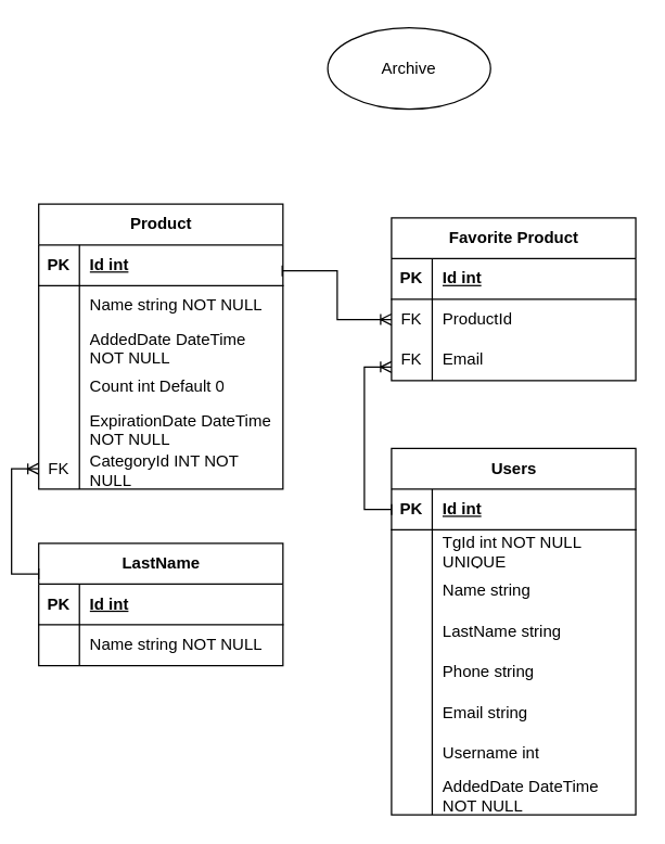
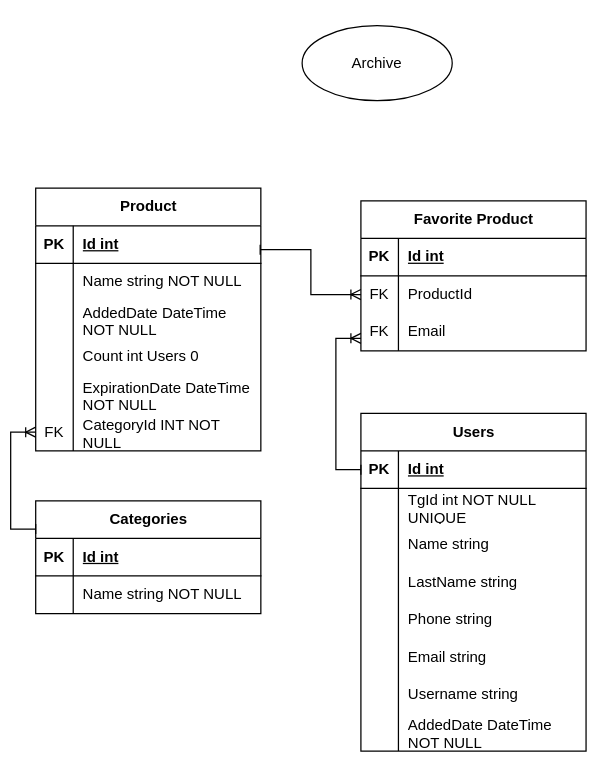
  <mxCell id="0" />
  <mxCell id="1" parent="0" />
  <mxCell id="2" value="Product" style="shape=table;startSize=30;container=1;collapsible=1;childLayout=tableLayout;fixedRows=1;rowLines=0;fontStyle=1;align=center;resizeLast=1;html=1;" vertex="1" parent="1"><mxGeometry x="20" y="150" width="180" height="210" as="geometry" /></mxCell>
  <mxCell id="3" value="" style="shape=tableRow;horizontal=0;startSize=0;swimlaneHead=0;swimlaneBody=0;fillColor=none;collapsible=0;dropTarget=0;points=[[0,0.5],[1,0.5]];portConstraint=eastwest;top=0;left=0;right=0;bottom=1;" vertex="1" parent="2"><mxGeometry y="30" width="180" height="30" as="geometry" /></mxCell>
  <mxCell id="4" value="PK" style="shape=partialRectangle;connectable=0;fillColor=none;top=0;left=0;bottom=0;right=0;fontStyle=1;overflow=hidden;whiteSpace=wrap;html=1;" vertex="1" parent="3"><mxGeometry width="30" height="30" as="geometry"><mxRectangle width="30" height="30" as="alternateBounds" /></mxGeometry></mxCell>
  <mxCell id="5" value="Id int" style="shape=partialRectangle;connectable=0;fillColor=none;top=0;left=0;bottom=0;right=0;align=left;spacingLeft=6;fontStyle=5;overflow=hidden;whiteSpace=wrap;html=1;" vertex="1" parent="3"><mxGeometry x="30" width="150" height="30" as="geometry"><mxRectangle width="150" height="30" as="alternateBounds" /></mxGeometry></mxCell>
  <mxCell id="6" value="" style="shape=tableRow;horizontal=0;startSize=0;swimlaneHead=0;swimlaneBody=0;fillColor=none;collapsible=0;dropTarget=0;points=[[0,0.5],[1,0.5]];portConstraint=eastwest;top=0;left=0;right=0;bottom=0;" vertex="1" parent="2"><mxGeometry y="60" width="180" height="30" as="geometry" /></mxCell>
  <mxCell id="7" value="" style="shape=partialRectangle;connectable=0;fillColor=none;top=0;left=0;bottom=0;right=0;editable=1;overflow=hidden;whiteSpace=wrap;html=1;" vertex="1" parent="6"><mxGeometry width="30" height="30" as="geometry"><mxRectangle width="30" height="30" as="alternateBounds" /></mxGeometry></mxCell>
  <mxCell id="8" value="Name string NOT NULL" style="shape=partialRectangle;connectable=0;fillColor=none;top=0;left=0;bottom=0;right=0;align=left;spacingLeft=6;overflow=hidden;whiteSpace=wrap;html=1;" vertex="1" parent="6"><mxGeometry x="30" width="150" height="30" as="geometry"><mxRectangle width="150" height="30" as="alternateBounds" /></mxGeometry></mxCell>
  <mxCell id="9" value="" style="shape=tableRow;horizontal=0;startSize=0;swimlaneHead=0;swimlaneBody=0;fillColor=none;collapsible=0;dropTarget=0;points=[[0,0.5],[1,0.5]];portConstraint=eastwest;top=0;left=0;right=0;bottom=0;" vertex="1" parent="2"><mxGeometry y="90" width="180" height="30" as="geometry" /></mxCell>
  <mxCell id="10" value="" style="shape=partialRectangle;connectable=0;fillColor=none;top=0;left=0;bottom=0;right=0;editable=1;overflow=hidden;whiteSpace=wrap;html=1;" vertex="1" parent="9"><mxGeometry width="30" height="30" as="geometry"><mxRectangle width="30" height="30" as="alternateBounds" /></mxGeometry></mxCell>
  <mxCell id="11" value="AddedDate DateTime NOT NULL" style="shape=partialRectangle;connectable=0;fillColor=none;top=0;left=0;bottom=0;right=0;align=left;spacingLeft=6;overflow=hidden;whiteSpace=wrap;html=1;" vertex="1" parent="9"><mxGeometry x="30" width="150" height="30" as="geometry"><mxRectangle width="150" height="30" as="alternateBounds" /></mxGeometry></mxCell>
  <mxCell id="12" value="" style="shape=tableRow;horizontal=0;startSize=0;swimlaneHead=0;swimlaneBody=0;fillColor=none;collapsible=0;dropTarget=0;points=[[0,0.5],[1,0.5]];portConstraint=eastwest;top=0;left=0;right=0;bottom=0;" vertex="1" parent="2"><mxGeometry y="120" width="180" height="30" as="geometry" /></mxCell>
  <mxCell id="13" value="" style="shape=partialRectangle;connectable=0;fillColor=none;top=0;left=0;bottom=0;right=0;editable=1;overflow=hidden;whiteSpace=wrap;html=1;" vertex="1" parent="12"><mxGeometry width="30" height="30" as="geometry"><mxRectangle width="30" height="30" as="alternateBounds" /></mxGeometry></mxCell>
- <mxCell id="14" value="Count int Default 0" style="shape=partialRectangle;connectable=0;fillColor=none;top=0;left=0;bottom=0;right=0;align=left;spacingLeft=6;overflow=hidden;whiteSpace=wrap;html=1;" vertex="1" parent="12"><mxGeometry x="30" width="150" height="30" as="geometry"><mxRectangle width="150" height="30" as="alternateBounds" /></mxGeometry></mxCell>
+ <mxCell id="14" value="Count int Users 0" style="shape=partialRectangle;connectable=0;fillColor=none;top=0;left=0;bottom=0;right=0;align=left;spacingLeft=6;overflow=hidden;whiteSpace=wrap;html=1;" vertex="1" parent="12"><mxGeometry x="30" width="150" height="30" as="geometry"><mxRectangle width="150" height="30" as="alternateBounds" /></mxGeometry></mxCell>
  <mxCell id="15" style="shape=tableRow;horizontal=0;startSize=0;swimlaneHead=0;swimlaneBody=0;fillColor=none;collapsible=0;dropTarget=0;points=[[0,0.5],[1,0.5]];portConstraint=eastwest;top=0;left=0;right=0;bottom=0;" vertex="1" parent="2"><mxGeometry y="150" width="180" height="30" as="geometry" /></mxCell>
  <mxCell id="16" style="shape=partialRectangle;connectable=0;fillColor=none;top=0;left=0;bottom=0;right=0;editable=1;overflow=hidden;whiteSpace=wrap;html=1;" vertex="1" parent="15"><mxGeometry width="30" height="30" as="geometry"><mxRectangle width="30" height="30" as="alternateBounds" /></mxGeometry></mxCell>
  <mxCell id="17" value="ExpirationDate DateTime NOT NULL" style="shape=partialRectangle;connectable=0;fillColor=none;top=0;left=0;bottom=0;right=0;align=left;spacingLeft=6;overflow=hidden;whiteSpace=wrap;html=1;" vertex="1" parent="15"><mxGeometry x="30" width="150" height="30" as="geometry"><mxRectangle width="150" height="30" as="alternateBounds" /></mxGeometry></mxCell>
  <mxCell id="18" style="shape=tableRow;horizontal=0;startSize=0;swimlaneHead=0;swimlaneBody=0;fillColor=none;collapsible=0;dropTarget=0;points=[[0,0.5],[1,0.5]];portConstraint=eastwest;top=0;left=0;right=0;bottom=0;" vertex="1" parent="2"><mxGeometry y="180" width="180" height="30" as="geometry" /></mxCell>
  <mxCell id="19" value="FK" style="shape=partialRectangle;connectable=0;fillColor=none;top=0;left=0;bottom=0;right=0;editable=1;overflow=hidden;whiteSpace=wrap;html=1;" vertex="1" parent="18"><mxGeometry width="30" height="30" as="geometry"><mxRectangle width="30" height="30" as="alternateBounds" /></mxGeometry></mxCell>
  <mxCell id="20" value="CategoryId INT NOT NULL" style="shape=partialRectangle;connectable=0;fillColor=none;top=0;left=0;bottom=0;right=0;align=left;spacingLeft=6;overflow=hidden;whiteSpace=wrap;html=1;" vertex="1" parent="18"><mxGeometry x="30" width="150" height="30" as="geometry"><mxRectangle width="150" height="30" as="alternateBounds" /></mxGeometry></mxCell>
- <mxCell id="21" value="LastName" style="shape=table;startSize=30;container=1;collapsible=1;childLayout=tableLayout;fixedRows=1;rowLines=0;fontStyle=1;align=center;resizeLast=1;html=1;" vertex="1" parent="1"><mxGeometry x="20" y="400" width="180" height="90" as="geometry" /></mxCell>
+ <mxCell id="21" value="Categories" style="shape=table;startSize=30;container=1;collapsible=1;childLayout=tableLayout;fixedRows=1;rowLines=0;fontStyle=1;align=center;resizeLast=1;html=1;" vertex="1" parent="1"><mxGeometry x="20" y="400" width="180" height="90" as="geometry" /></mxCell>
  <mxCell id="22" value="" style="shape=tableRow;horizontal=0;startSize=0;swimlaneHead=0;swimlaneBody=0;fillColor=none;collapsible=0;dropTarget=0;points=[[0,0.5],[1,0.5]];portConstraint=eastwest;top=0;left=0;right=0;bottom=1;" vertex="1" parent="21"><mxGeometry y="30" width="180" height="30" as="geometry" /></mxCell>
  <mxCell id="23" value="PK" style="shape=partialRectangle;connectable=0;fillColor=none;top=0;left=0;bottom=0;right=0;fontStyle=1;overflow=hidden;whiteSpace=wrap;html=1;" vertex="1" parent="22"><mxGeometry width="30" height="30" as="geometry"><mxRectangle width="30" height="30" as="alternateBounds" /></mxGeometry></mxCell>
  <mxCell id="24" value="Id int" style="shape=partialRectangle;connectable=0;fillColor=none;top=0;left=0;bottom=0;right=0;align=left;spacingLeft=6;fontStyle=5;overflow=hidden;whiteSpace=wrap;html=1;" vertex="1" parent="22"><mxGeometry x="30" width="150" height="30" as="geometry"><mxRectangle width="150" height="30" as="alternateBounds" /></mxGeometry></mxCell>
  <mxCell id="25" value="" style="shape=tableRow;horizontal=0;startSize=0;swimlaneHead=0;swimlaneBody=0;fillColor=none;collapsible=0;dropTarget=0;points=[[0,0.5],[1,0.5]];portConstraint=eastwest;top=0;left=0;right=0;bottom=0;" vertex="1" parent="21"><mxGeometry y="60" width="180" height="30" as="geometry" /></mxCell>
  <mxCell id="26" value="" style="shape=partialRectangle;connectable=0;fillColor=none;top=0;left=0;bottom=0;right=0;editable=1;overflow=hidden;whiteSpace=wrap;html=1;" vertex="1" parent="25"><mxGeometry width="30" height="30" as="geometry"><mxRectangle width="30" height="30" as="alternateBounds" /></mxGeometry></mxCell>
  <mxCell id="27" value="Name string NOT NULL" style="shape=partialRectangle;connectable=0;fillColor=none;top=0;left=0;bottom=0;right=0;align=left;spacingLeft=6;overflow=hidden;whiteSpace=wrap;html=1;" vertex="1" parent="25"><mxGeometry x="30" width="150" height="30" as="geometry"><mxRectangle width="150" height="30" as="alternateBounds" /></mxGeometry></mxCell>
  <mxCell id="28" value="Users" style="shape=table;startSize=30;container=1;collapsible=1;childLayout=tableLayout;fixedRows=1;rowLines=0;fontStyle=1;align=center;resizeLast=1;html=1;" vertex="1" parent="1"><mxGeometry x="280" y="330" width="180" height="270" as="geometry" /></mxCell>
  <mxCell id="29" value="" style="shape=tableRow;horizontal=0;startSize=0;swimlaneHead=0;swimlaneBody=0;fillColor=none;collapsible=0;dropTarget=0;points=[[0,0.5],[1,0.5]];portConstraint=eastwest;top=0;left=0;right=0;bottom=1;" vertex="1" parent="28"><mxGeometry y="30" width="180" height="30" as="geometry" /></mxCell>
  <mxCell id="30" value="PK" style="shape=partialRectangle;connectable=0;fillColor=none;top=0;left=0;bottom=0;right=0;fontStyle=1;overflow=hidden;whiteSpace=wrap;html=1;" vertex="1" parent="29"><mxGeometry width="30" height="30" as="geometry"><mxRectangle width="30" height="30" as="alternateBounds" /></mxGeometry></mxCell>
  <mxCell id="31" value="Id int" style="shape=partialRectangle;connectable=0;fillColor=none;top=0;left=0;bottom=0;right=0;align=left;spacingLeft=6;fontStyle=5;overflow=hidden;whiteSpace=wrap;html=1;" vertex="1" parent="29"><mxGeometry x="30" width="150" height="30" as="geometry"><mxRectangle width="150" height="30" as="alternateBounds" /></mxGeometry></mxCell>
  <mxCell id="32" value="" style="shape=tableRow;horizontal=0;startSize=0;swimlaneHead=0;swimlaneBody=0;fillColor=none;collapsible=0;dropTarget=0;points=[[0,0.5],[1,0.5]];portConstraint=eastwest;top=0;left=0;right=0;bottom=0;" vertex="1" parent="28"><mxGeometry y="60" width="180" height="30" as="geometry" /></mxCell>
  <mxCell id="33" value="" style="shape=partialRectangle;connectable=0;fillColor=none;top=0;left=0;bottom=0;right=0;editable=1;overflow=hidden;whiteSpace=wrap;html=1;" vertex="1" parent="32"><mxGeometry width="30" height="30" as="geometry"><mxRectangle width="30" height="30" as="alternateBounds" /></mxGeometry></mxCell>
  <mxCell id="34" value="TgId int NOT NULL UNIQUE" style="shape=partialRectangle;connectable=0;fillColor=none;top=0;left=0;bottom=0;right=0;align=left;spacingLeft=6;overflow=hidden;whiteSpace=wrap;html=1;" vertex="1" parent="32"><mxGeometry x="30" width="150" height="30" as="geometry"><mxRectangle width="150" height="30" as="alternateBounds" /></mxGeometry></mxCell>
  <mxCell id="35" value="" style="shape=tableRow;horizontal=0;startSize=0;swimlaneHead=0;swimlaneBody=0;fillColor=none;collapsible=0;dropTarget=0;points=[[0,0.5],[1,0.5]];portConstraint=eastwest;top=0;left=0;right=0;bottom=0;" vertex="1" parent="28"><mxGeometry y="90" width="180" height="30" as="geometry" /></mxCell>
  <mxCell id="36" value="" style="shape=partialRectangle;connectable=0;fillColor=none;top=0;left=0;bottom=0;right=0;editable=1;overflow=hidden;whiteSpace=wrap;html=1;" vertex="1" parent="35"><mxGeometry width="30" height="30" as="geometry"><mxRectangle width="30" height="30" as="alternateBounds" /></mxGeometry></mxCell>
  <mxCell id="37" value="Name string" style="shape=partialRectangle;connectable=0;fillColor=none;top=0;left=0;bottom=0;right=0;align=left;spacingLeft=6;overflow=hidden;whiteSpace=wrap;html=1;" vertex="1" parent="35"><mxGeometry x="30" width="150" height="30" as="geometry"><mxRectangle width="150" height="30" as="alternateBounds" /></mxGeometry></mxCell>
  <mxCell id="38" value="" style="shape=tableRow;horizontal=0;startSize=0;swimlaneHead=0;swimlaneBody=0;fillColor=none;collapsible=0;dropTarget=0;points=[[0,0.5],[1,0.5]];portConstraint=eastwest;top=0;left=0;right=0;bottom=0;" vertex="1" parent="28"><mxGeometry y="120" width="180" height="30" as="geometry" /></mxCell>
  <mxCell id="39" value="" style="shape=partialRectangle;connectable=0;fillColor=none;top=0;left=0;bottom=0;right=0;editable=1;overflow=hidden;whiteSpace=wrap;html=1;" vertex="1" parent="38"><mxGeometry width="30" height="30" as="geometry"><mxRectangle width="30" height="30" as="alternateBounds" /></mxGeometry></mxCell>
  <mxCell id="40" value="LastName string" style="shape=partialRectangle;connectable=0;fillColor=none;top=0;left=0;bottom=0;right=0;align=left;spacingLeft=6;overflow=hidden;whiteSpace=wrap;html=1;" vertex="1" parent="38"><mxGeometry x="30" width="150" height="30" as="geometry"><mxRectangle width="150" height="30" as="alternateBounds" /></mxGeometry></mxCell>
  <mxCell id="41" style="shape=tableRow;horizontal=0;startSize=0;swimlaneHead=0;swimlaneBody=0;fillColor=none;collapsible=0;dropTarget=0;points=[[0,0.5],[1,0.5]];portConstraint=eastwest;top=0;left=0;right=0;bottom=0;" vertex="1" parent="28"><mxGeometry y="150" width="180" height="30" as="geometry" /></mxCell>
  <mxCell id="42" style="shape=partialRectangle;connectable=0;fillColor=none;top=0;left=0;bottom=0;right=0;editable=1;overflow=hidden;whiteSpace=wrap;html=1;" vertex="1" parent="41"><mxGeometry width="30" height="30" as="geometry"><mxRectangle width="30" height="30" as="alternateBounds" /></mxGeometry></mxCell>
  <mxCell id="43" value="Phone string" style="shape=partialRectangle;connectable=0;fillColor=none;top=0;left=0;bottom=0;right=0;align=left;spacingLeft=6;overflow=hidden;whiteSpace=wrap;html=1;" vertex="1" parent="41"><mxGeometry x="30" width="150" height="30" as="geometry"><mxRectangle width="150" height="30" as="alternateBounds" /></mxGeometry></mxCell>
  <mxCell id="44" style="shape=tableRow;horizontal=0;startSize=0;swimlaneHead=0;swimlaneBody=0;fillColor=none;collapsible=0;dropTarget=0;points=[[0,0.5],[1,0.5]];portConstraint=eastwest;top=0;left=0;right=0;bottom=0;" vertex="1" parent="28"><mxGeometry y="180" width="180" height="30" as="geometry" /></mxCell>
  <mxCell id="45" style="shape=partialRectangle;connectable=0;fillColor=none;top=0;left=0;bottom=0;right=0;editable=1;overflow=hidden;whiteSpace=wrap;html=1;" vertex="1" parent="44"><mxGeometry width="30" height="30" as="geometry"><mxRectangle width="30" height="30" as="alternateBounds" /></mxGeometry></mxCell>
  <mxCell id="46" value="Email string" style="shape=partialRectangle;connectable=0;fillColor=none;top=0;left=0;bottom=0;right=0;align=left;spacingLeft=6;overflow=hidden;whiteSpace=wrap;html=1;" vertex="1" parent="44"><mxGeometry x="30" width="150" height="30" as="geometry"><mxRectangle width="150" height="30" as="alternateBounds" /></mxGeometry></mxCell>
  <mxCell id="47" style="shape=tableRow;horizontal=0;startSize=0;swimlaneHead=0;swimlaneBody=0;fillColor=none;collapsible=0;dropTarget=0;points=[[0,0.5],[1,0.5]];portConstraint=eastwest;top=0;left=0;right=0;bottom=0;" vertex="1" parent="28"><mxGeometry y="210" width="180" height="30" as="geometry" /></mxCell>
  <mxCell id="48" style="shape=partialRectangle;connectable=0;fillColor=none;top=0;left=0;bottom=0;right=0;editable=1;overflow=hidden;whiteSpace=wrap;html=1;" vertex="1" parent="47"><mxGeometry width="30" height="30" as="geometry"><mxRectangle width="30" height="30" as="alternateBounds" /></mxGeometry></mxCell>
- <mxCell id="49" value="Username int" style="shape=partialRectangle;connectable=0;fillColor=none;top=0;left=0;bottom=0;right=0;align=left;spacingLeft=6;overflow=hidden;whiteSpace=wrap;html=1;" vertex="1" parent="47"><mxGeometry x="30" width="150" height="30" as="geometry"><mxRectangle width="150" height="30" as="alternateBounds" /></mxGeometry></mxCell>
+ <mxCell id="49" value="Username string" style="shape=partialRectangle;connectable=0;fillColor=none;top=0;left=0;bottom=0;right=0;align=left;spacingLeft=6;overflow=hidden;whiteSpace=wrap;html=1;" vertex="1" parent="47"><mxGeometry x="30" width="150" height="30" as="geometry"><mxRectangle width="150" height="30" as="alternateBounds" /></mxGeometry></mxCell>
  <mxCell id="50" style="shape=tableRow;horizontal=0;startSize=0;swimlaneHead=0;swimlaneBody=0;fillColor=none;collapsible=0;dropTarget=0;points=[[0,0.5],[1,0.5]];portConstraint=eastwest;top=0;left=0;right=0;bottom=0;" vertex="1" parent="28"><mxGeometry y="240" width="180" height="30" as="geometry" /></mxCell>
  <mxCell id="51" style="shape=partialRectangle;connectable=0;fillColor=none;top=0;left=0;bottom=0;right=0;editable=1;overflow=hidden;whiteSpace=wrap;html=1;" vertex="1" parent="50"><mxGeometry width="30" height="30" as="geometry"><mxRectangle width="30" height="30" as="alternateBounds" /></mxGeometry></mxCell>
  <mxCell id="52" value="AddedDate DateTime NOT NULL" style="shape=partialRectangle;connectable=0;fillColor=none;top=0;left=0;bottom=0;right=0;align=left;spacingLeft=6;overflow=hidden;whiteSpace=wrap;html=1;" vertex="1" parent="50"><mxGeometry x="30" width="150" height="30" as="geometry"><mxRectangle width="150" height="30" as="alternateBounds" /></mxGeometry></mxCell>
  <mxCell id="53" style="edgeStyle=orthogonalEdgeStyle;rounded=0;orthogonalLoop=1;jettySize=auto;html=1;exitX=0;exitY=0.5;exitDx=0;exitDy=0;entryX=0;entryY=0.25;entryDx=0;entryDy=0;endArrow=baseDash;endFill=0;startArrow=ERoneToMany;startFill=0;" edge="1" parent="1" source="18" target="21"><mxGeometry relative="1" as="geometry" /></mxCell>
  <mxCell id="54" value="Favorite Product" style="shape=table;startSize=30;container=1;collapsible=1;childLayout=tableLayout;fixedRows=1;rowLines=0;fontStyle=1;align=center;resizeLast=1;html=1;" vertex="1" parent="1"><mxGeometry x="280" y="160" width="180" height="120" as="geometry" /></mxCell>
  <mxCell id="55" value="" style="shape=tableRow;horizontal=0;startSize=0;swimlaneHead=0;swimlaneBody=0;fillColor=none;collapsible=0;dropTarget=0;points=[[0,0.5],[1,0.5]];portConstraint=eastwest;top=0;left=0;right=0;bottom=1;" vertex="1" parent="54"><mxGeometry y="30" width="180" height="30" as="geometry" /></mxCell>
  <mxCell id="56" value="PK" style="shape=partialRectangle;connectable=0;fillColor=none;top=0;left=0;bottom=0;right=0;fontStyle=1;overflow=hidden;whiteSpace=wrap;html=1;" vertex="1" parent="55"><mxGeometry width="30" height="30" as="geometry"><mxRectangle width="30" height="30" as="alternateBounds" /></mxGeometry></mxCell>
  <mxCell id="57" value="Id int" style="shape=partialRectangle;connectable=0;fillColor=none;top=0;left=0;bottom=0;right=0;align=left;spacingLeft=6;fontStyle=5;overflow=hidden;whiteSpace=wrap;html=1;" vertex="1" parent="55"><mxGeometry x="30" width="150" height="30" as="geometry"><mxRectangle width="150" height="30" as="alternateBounds" /></mxGeometry></mxCell>
  <mxCell id="58" value="" style="shape=tableRow;horizontal=0;startSize=0;swimlaneHead=0;swimlaneBody=0;fillColor=none;collapsible=0;dropTarget=0;points=[[0,0.5],[1,0.5]];portConstraint=eastwest;top=0;left=0;right=0;bottom=0;" vertex="1" parent="54"><mxGeometry y="60" width="180" height="30" as="geometry" /></mxCell>
  <mxCell id="59" value="FK" style="shape=partialRectangle;connectable=0;fillColor=none;top=0;left=0;bottom=0;right=0;editable=1;overflow=hidden;whiteSpace=wrap;html=1;" vertex="1" parent="58"><mxGeometry width="30" height="30" as="geometry"><mxRectangle width="30" height="30" as="alternateBounds" /></mxGeometry></mxCell>
  <mxCell id="60" value="ProductId" style="shape=partialRectangle;connectable=0;fillColor=none;top=0;left=0;bottom=0;right=0;align=left;spacingLeft=6;overflow=hidden;whiteSpace=wrap;html=1;" vertex="1" parent="58"><mxGeometry x="30" width="150" height="30" as="geometry"><mxRectangle width="150" height="30" as="alternateBounds" /></mxGeometry></mxCell>
  <mxCell id="61" style="shape=tableRow;horizontal=0;startSize=0;swimlaneHead=0;swimlaneBody=0;fillColor=none;collapsible=0;dropTarget=0;points=[[0,0.5],[1,0.5]];portConstraint=eastwest;top=0;left=0;right=0;bottom=0;" vertex="1" parent="54"><mxGeometry y="90" width="180" height="30" as="geometry" /></mxCell>
  <mxCell id="62" value="FK" style="shape=partialRectangle;connectable=0;fillColor=none;top=0;left=0;bottom=0;right=0;editable=1;overflow=hidden;whiteSpace=wrap;html=1;" vertex="1" parent="61"><mxGeometry width="30" height="30" as="geometry"><mxRectangle width="30" height="30" as="alternateBounds" /></mxGeometry></mxCell>
  <mxCell id="63" value="Email" style="shape=partialRectangle;connectable=0;fillColor=none;top=0;left=0;bottom=0;right=0;align=left;spacingLeft=6;overflow=hidden;whiteSpace=wrap;html=1;" vertex="1" parent="61"><mxGeometry x="30" width="150" height="30" as="geometry"><mxRectangle width="150" height="30" as="alternateBounds" /></mxGeometry></mxCell>
  <mxCell id="64" style="edgeStyle=orthogonalEdgeStyle;rounded=0;orthogonalLoop=1;jettySize=auto;html=1;exitX=0;exitY=0.667;exitDx=0;exitDy=0;entryX=0;entryY=0.5;entryDx=0;entryDy=0;endArrow=baseDash;endFill=0;startArrow=ERoneToMany;startFill=0;exitPerimeter=0;" edge="1" parent="1" source="61" target="29"><mxGeometry relative="1" as="geometry"><mxPoint x="270" y="355" as="sourcePoint" /><mxPoint x="270" y="433" as="targetPoint" /></mxGeometry></mxCell>
  <mxCell id="65" style="edgeStyle=orthogonalEdgeStyle;rounded=0;orthogonalLoop=1;jettySize=auto;html=1;exitX=0;exitY=0.5;exitDx=0;exitDy=0;entryX=0.997;entryY=0.637;entryDx=0;entryDy=0;endArrow=baseDash;endFill=0;startArrow=ERoneToMany;startFill=0;entryPerimeter=0;" edge="1" parent="1" source="58" target="3"><mxGeometry relative="1" as="geometry"><mxPoint x="340" y="292" as="sourcePoint" /><mxPoint x="340" y="370" as="targetPoint" /></mxGeometry></mxCell>
  <mxCell id="66" value="Archive" style="ellipse;whiteSpace=wrap;html=1;" vertex="1" parent="1"><mxGeometry x="233" y="20" width="120" height="60" as="geometry" /></mxCell>
